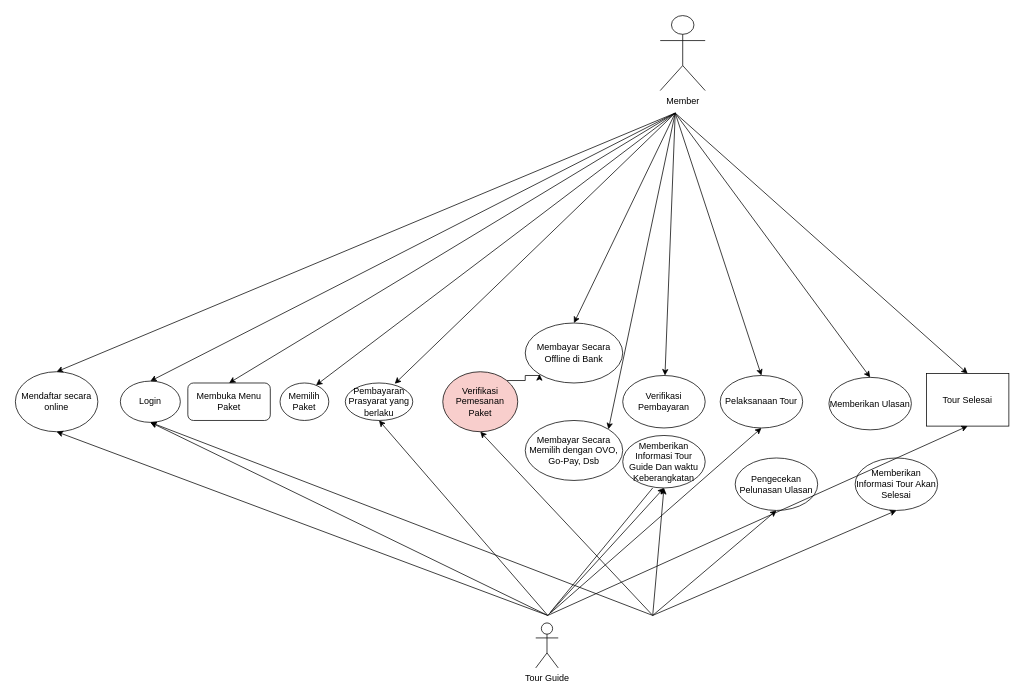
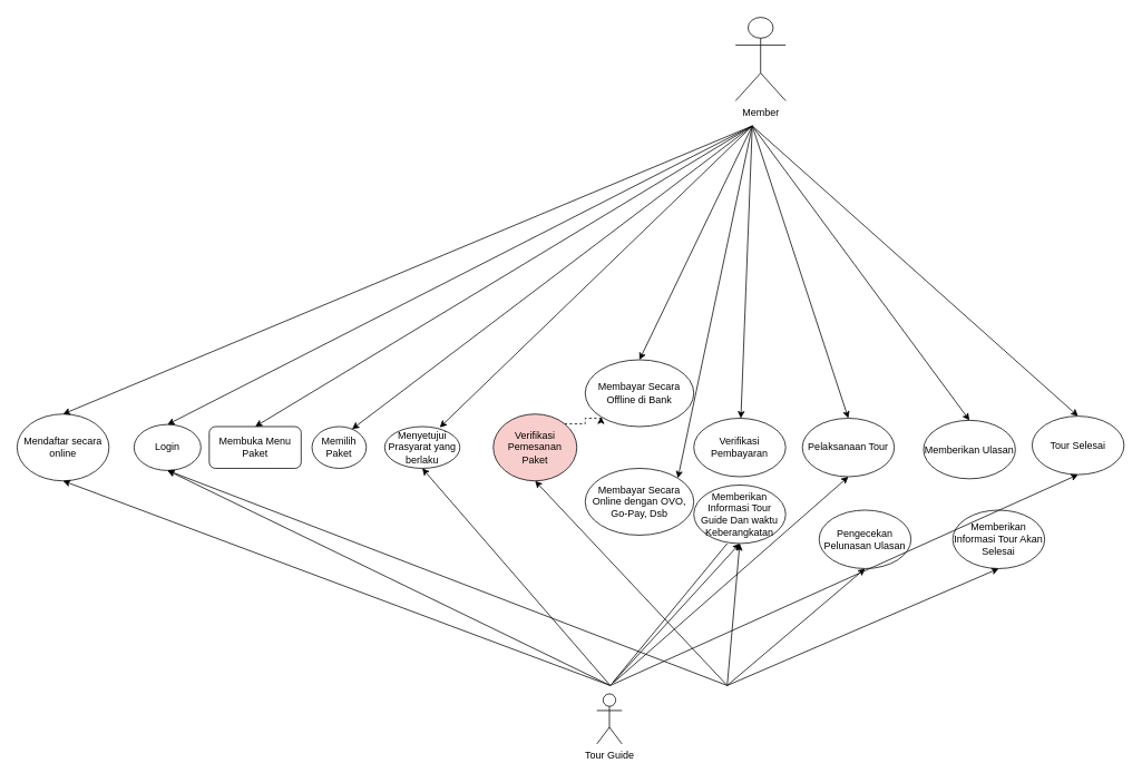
  <mxCell id="0" />
  <mxCell id="1" parent="0" />
  <mxCell id="2" value="Member" style="shape=umlActor;verticalLabelPosition=bottom;labelBackgroundColor=#ffffff;verticalAlign=top;html=1;" vertex="1" parent="1"><mxGeometry x="880" y="20" width="60" height="100" as="geometry" /></mxCell>
  <mxCell id="3" value="Mendaftar secara online " style="ellipse;whiteSpace=wrap;html=1;" vertex="1" parent="1"><mxGeometry x="20" y="495" width="110" height="80" as="geometry" /></mxCell>
  <mxCell id="4" value="Login" style="ellipse;whiteSpace=wrap;html=1;" vertex="1" parent="1"><mxGeometry x="160" y="507.5" width="80" height="55" as="geometry" /></mxCell>
  <mxCell id="5" value="Membuka Menu Paket" style="whiteSpace=wrap;html=1;rounded=1;" vertex="1" parent="1"><mxGeometry x="250" y="510" width="110" height="50" as="geometry" /></mxCell>
  <mxCell id="6" value="Memilih Paket" style="ellipse;whiteSpace=wrap;html=1;" vertex="1" parent="1"><mxGeometry x="373" y="510" width="65" height="50" as="geometry" /></mxCell>
- <mxCell id="7" value="Pembayaran Prasyarat yang berlaku" style="ellipse;whiteSpace=wrap;html=1;" vertex="1" parent="1"><mxGeometry x="460" y="510" width="90" height="50" as="geometry" /></mxCell>
- <mxCell id="8" style="edgeStyle=orthogonalEdgeStyle;rounded=0;orthogonalLoop=1;jettySize=auto;html=1;exitX=1;exitY=0;exitDx=0;exitDy=0;entryX=0;entryY=1;entryDx=0;entryDy=0;" edge="1" parent="1" source="9" target="10"><mxGeometry relative="1" as="geometry"><Array as="points"><mxPoint x="700" y="507" /><mxPoint x="700" y="500" /></Array></mxGeometry></mxCell>
+ <mxCell id="7" value="Menyetujui Prasyarat yang berlaku" style="ellipse;whiteSpace=wrap;html=1;" vertex="1" parent="1"><mxGeometry x="460" y="510" width="90" height="50" as="geometry" /></mxCell>
+ <mxCell id="8" style="edgeStyle=orthogonalEdgeStyle;rounded=0;orthogonalLoop=1;jettySize=auto;html=1;exitX=1;exitY=0;exitDx=0;exitDy=0;entryX=0;entryY=1;entryDx=0;entryDy=0;dashed=1;" edge="1" parent="1" source="9" target="10"><mxGeometry relative="1" as="geometry"><Array as="points"><mxPoint x="700" y="507" /><mxPoint x="700" y="500" /></Array></mxGeometry></mxCell>
  <mxCell id="9" value="Verifikasi Pemesanan Paket" style="ellipse;whiteSpace=wrap;html=1;fillColor=#f8cecc;" vertex="1" parent="1"><mxGeometry x="590" y="495" width="100" height="80" as="geometry" /></mxCell>
  <mxCell id="10" value="Membayar Secara Offline di Bank" style="ellipse;whiteSpace=wrap;html=1;" vertex="1" parent="1"><mxGeometry x="700" y="430" width="130" height="80" as="geometry" /></mxCell>
- <mxCell id="11" value="Membayar Secara Memilih dengan OVO, Go-Pay, Dsb" style="ellipse;whiteSpace=wrap;html=1;" vertex="1" parent="1"><mxGeometry x="700" y="560" width="130" height="80" as="geometry" /></mxCell>
+ <mxCell id="11" value="Membayar Secara Online dengan OVO, Go-Pay, Dsb" style="ellipse;whiteSpace=wrap;html=1;" vertex="1" parent="1"><mxGeometry x="700" y="560" width="130" height="80" as="geometry" /></mxCell>
  <mxCell id="12" value="Verifikasi Pembayaran" style="ellipse;whiteSpace=wrap;html=1;" vertex="1" parent="1"><mxGeometry x="830" y="500" width="110" height="70" as="geometry" /></mxCell>
  <mxCell id="13" value="Memberikan Informasi Tour Guide Dan waktu Keberangkatan" style="ellipse;whiteSpace=wrap;html=1;" vertex="1" parent="1"><mxGeometry x="830" y="580" width="110" height="70" as="geometry" /></mxCell>
  <mxCell id="14" value="Pengecekan Pelunasan Ulasan" style="ellipse;whiteSpace=wrap;html=1;" vertex="1" parent="1"><mxGeometry x="980" y="610" width="110" height="70" as="geometry" /></mxCell>
  <mxCell id="15" value="Pelaksanaan Tour " style="ellipse;whiteSpace=wrap;html=1;" vertex="1" parent="1"><mxGeometry x="960" y="500" width="110" height="70" as="geometry" /></mxCell>
  <mxCell id="16" value="Memberikan Informasi Tour Akan Selesai" style="ellipse;whiteSpace=wrap;html=1;" vertex="1" parent="1"><mxGeometry x="1140" y="610" width="110" height="70" as="geometry" /></mxCell>
  <mxCell id="17" value="Memberikan Ulasan" style="ellipse;whiteSpace=wrap;html=1;" vertex="1" parent="1"><mxGeometry x="1105" y="502.5" width="110" height="70" as="geometry" /></mxCell>
- <mxCell id="18" value="Tour Selesai" style="whiteSpace=wrap;html=1;rounded=0;" vertex="1" parent="1"><mxGeometry x="1235" y="497.5" width="110" height="70" as="geometry" /></mxCell>
+ <mxCell id="18" value="Tour Selesai" style="ellipse;whiteSpace=wrap;html=1;" vertex="1" parent="1"><mxGeometry x="1235" y="497.5" width="110" height="70" as="geometry" /></mxCell>
  <mxCell id="19" value="" style="endArrow=classic;html=1;entryX=0.5;entryY=0;entryDx=0;entryDy=0;" edge="1" parent="1" target="3"><mxGeometry width="50" height="50" relative="1" as="geometry"><mxPoint x="900" y="150" as="sourcePoint" /><mxPoint x="150" y="340" as="targetPoint" /></mxGeometry></mxCell>
  <mxCell id="20" value="" style="endArrow=classic;html=1;entryX=0.5;entryY=0;entryDx=0;entryDy=0;" edge="1" parent="1" target="4"><mxGeometry width="50" height="50" relative="1" as="geometry"><mxPoint x="900" y="150" as="sourcePoint" /><mxPoint x="230" y="355" as="targetPoint" /></mxGeometry></mxCell>
  <mxCell id="21" value="" style="endArrow=classic;html=1;entryX=0.5;entryY=0;entryDx=0;entryDy=0;" edge="1" parent="1" target="5"><mxGeometry width="50" height="50" relative="1" as="geometry"><mxPoint x="900" y="150" as="sourcePoint" /><mxPoint x="380" y="365" as="targetPoint" /></mxGeometry></mxCell>
  <mxCell id="22" value="" style="endArrow=classic;html=1;entryX=0.738;entryY=0.06;entryDx=0;entryDy=0;entryPerimeter=0;" edge="1" parent="1" target="6"><mxGeometry width="50" height="50" relative="1" as="geometry"><mxPoint x="900" y="150" as="sourcePoint" /><mxPoint x="450" y="360" as="targetPoint" /></mxGeometry></mxCell>
  <mxCell id="23" value="" style="endArrow=classic;html=1;entryX=0.733;entryY=0.02;entryDx=0;entryDy=0;entryPerimeter=0;" edge="1" parent="1" target="7"><mxGeometry width="50" height="50" relative="1" as="geometry"><mxPoint x="900" y="150" as="sourcePoint" /><mxPoint x="460" y="370" as="targetPoint" /></mxGeometry></mxCell>
  <mxCell id="24" value="" style="endArrow=classic;html=1;entryX=0.5;entryY=0;entryDx=0;entryDy=0;" edge="1" parent="1" target="10"><mxGeometry width="50" height="50" relative="1" as="geometry"><mxPoint x="900" y="150" as="sourcePoint" /><mxPoint x="545.97" y="531" as="targetPoint" /></mxGeometry></mxCell>
  <mxCell id="25" value="" style="endArrow=classic;html=1;entryX=1;entryY=0;entryDx=0;entryDy=0;" edge="1" parent="1" target="11"><mxGeometry width="50" height="50" relative="1" as="geometry"><mxPoint x="900" y="150" as="sourcePoint" /><mxPoint x="555.97" y="541" as="targetPoint" /></mxGeometry></mxCell>
  <mxCell id="26" value="" style="endArrow=classic;html=1;" edge="1" parent="1" target="12"><mxGeometry width="50" height="50" relative="1" as="geometry"><mxPoint x="900" y="150" as="sourcePoint" /><mxPoint x="813.891" y="590.251" as="targetPoint" /></mxGeometry></mxCell>
  <mxCell id="27" value="" style="endArrow=classic;html=1;entryX=0.5;entryY=0;entryDx=0;entryDy=0;" edge="1" parent="1" target="15"><mxGeometry width="50" height="50" relative="1" as="geometry"><mxPoint x="900" y="150" as="sourcePoint" /><mxPoint x="1025" y="510" as="targetPoint" /></mxGeometry></mxCell>
  <mxCell id="28" value="" style="endArrow=classic;html=1;entryX=0.5;entryY=0;entryDx=0;entryDy=0;" edge="1" parent="1" target="17"><mxGeometry width="50" height="50" relative="1" as="geometry"><mxPoint x="900" y="150" as="sourcePoint" /><mxPoint x="1155" y="515" as="targetPoint" /></mxGeometry></mxCell>
  <mxCell id="29" value="" style="endArrow=classic;html=1;entryX=0.5;entryY=0;entryDx=0;entryDy=0;" edge="1" parent="1" target="18"><mxGeometry width="50" height="50" relative="1" as="geometry"><mxPoint x="900" y="150" as="sourcePoint" /><mxPoint x="1285" y="515" as="targetPoint" /></mxGeometry></mxCell>
  <mxCell id="30" value="Tour Guide" style="shape=umlActor;verticalLabelPosition=bottom;labelBackgroundColor=#ffffff;verticalAlign=top;html=1;" vertex="1" parent="1"><mxGeometry x="714" y="830" width="30" height="60" as="geometry" /></mxCell>
  <mxCell id="31" value="" style="endArrow=classic;html=1;entryX=0.5;entryY=1;entryDx=0;entryDy=0;" edge="1" parent="1" target="4"><mxGeometry width="50" height="50" relative="1" as="geometry"><mxPoint x="870" y="820" as="sourcePoint" /><mxPoint x="650" y="660" as="targetPoint" /></mxGeometry></mxCell>
  <mxCell id="32" value="" style="endArrow=classic;html=1;entryX=0.5;entryY=1;entryDx=0;entryDy=0;" edge="1" parent="1" target="9"><mxGeometry width="50" height="50" relative="1" as="geometry"><mxPoint x="870" y="820" as="sourcePoint" /><mxPoint x="210" y="572.5" as="targetPoint" /></mxGeometry></mxCell>
  <mxCell id="33" value="" style="endArrow=classic;html=1;entryX=0.5;entryY=1;entryDx=0;entryDy=0;" edge="1" parent="1" target="13"><mxGeometry width="50" height="50" relative="1" as="geometry"><mxPoint x="870" y="820" as="sourcePoint" /><mxPoint x="650" y="585" as="targetPoint" /></mxGeometry></mxCell>
  <mxCell id="34" value="" style="endArrow=classic;html=1;entryX=0.5;entryY=1;entryDx=0;entryDy=0;" edge="1" parent="1" target="14"><mxGeometry width="50" height="50" relative="1" as="geometry"><mxPoint x="870" y="820" as="sourcePoint" /><mxPoint x="1085" y="670" as="targetPoint" /></mxGeometry></mxCell>
  <mxCell id="35" value="" style="endArrow=classic;html=1;entryX=0.5;entryY=1;entryDx=0;entryDy=0;" edge="1" parent="1" target="16"><mxGeometry width="50" height="50" relative="1" as="geometry"><mxPoint x="870" y="820" as="sourcePoint" /><mxPoint x="1225" y="670" as="targetPoint" /></mxGeometry></mxCell>
  <mxCell id="36" value="" style="endArrow=classic;html=1;entryX=0.5;entryY=1;entryDx=0;entryDy=0;" edge="1" parent="1" target="3"><mxGeometry width="50" height="50" relative="1" as="geometry"><mxPoint x="730" y="820" as="sourcePoint" /><mxPoint x="590" y="660" as="targetPoint" /></mxGeometry></mxCell>
  <mxCell id="37" value="" style="endArrow=classic;html=1;entryX=0.5;entryY=1;entryDx=0;entryDy=0;" edge="1" parent="1" target="4"><mxGeometry width="50" height="50" relative="1" as="geometry"><mxPoint x="730" y="820" as="sourcePoint" /><mxPoint x="85" y="585" as="targetPoint" /></mxGeometry></mxCell>
  <mxCell id="38" value="" style="endArrow=classic;html=1;entryX=0.5;entryY=1;entryDx=0;entryDy=0;" edge="1" parent="1" target="7"><mxGeometry width="50" height="50" relative="1" as="geometry"><mxPoint x="730" y="820" as="sourcePoint" /><mxPoint x="390" y="730" as="targetPoint" /></mxGeometry></mxCell>
  <mxCell id="39" value="" style="endArrow=classic;html=1;entryX=0.5;entryY=1;entryDx=0;entryDy=0;" edge="1" parent="1" target="13"><mxGeometry width="50" height="50" relative="1" as="geometry"><mxPoint x="730" y="820" as="sourcePoint" /><mxPoint x="740" y="740" as="targetPoint" /></mxGeometry></mxCell>
  <mxCell id="40" value="" style="endArrow=classic;html=1;entryX=0.5;entryY=1;entryDx=0;entryDy=0;" edge="1" parent="1" target="15"><mxGeometry width="50" height="50" relative="1" as="geometry"><mxPoint x="870" y="650" as="sourcePoint" /><mxPoint x="920" y="600" as="targetPoint" /><Array as="points"><mxPoint x="730" y="820" /></Array></mxGeometry></mxCell>
  <mxCell id="41" value="" style="endArrow=classic;html=1;entryX=0.5;entryY=1;entryDx=0;entryDy=0;" edge="1" parent="1" target="18"><mxGeometry width="50" height="50" relative="1" as="geometry"><mxPoint x="730" y="820" as="sourcePoint" /><mxPoint x="940" y="660" as="targetPoint" /></mxGeometry></mxCell>
